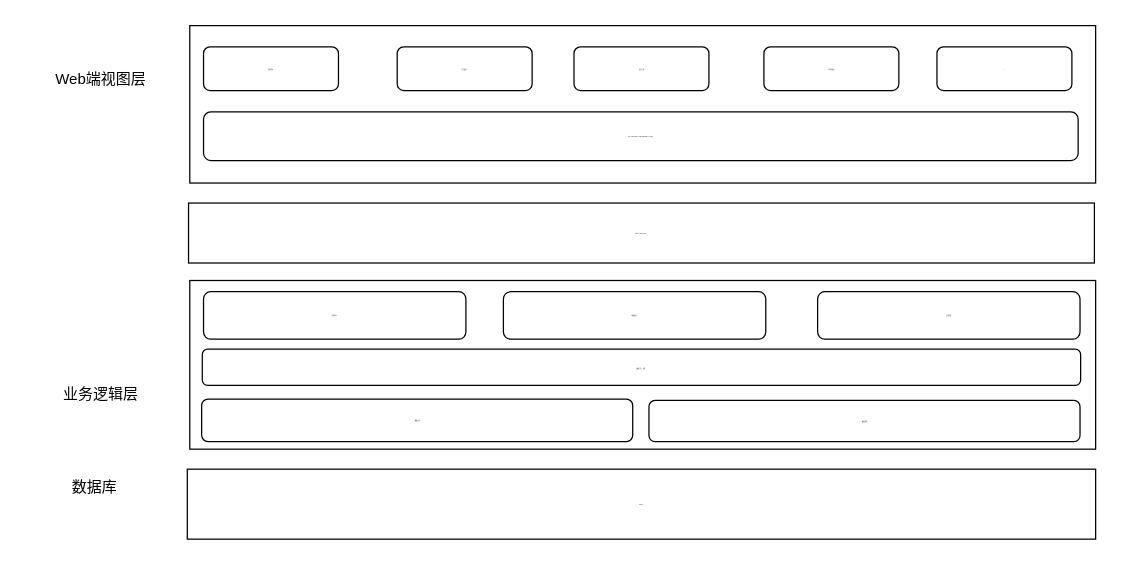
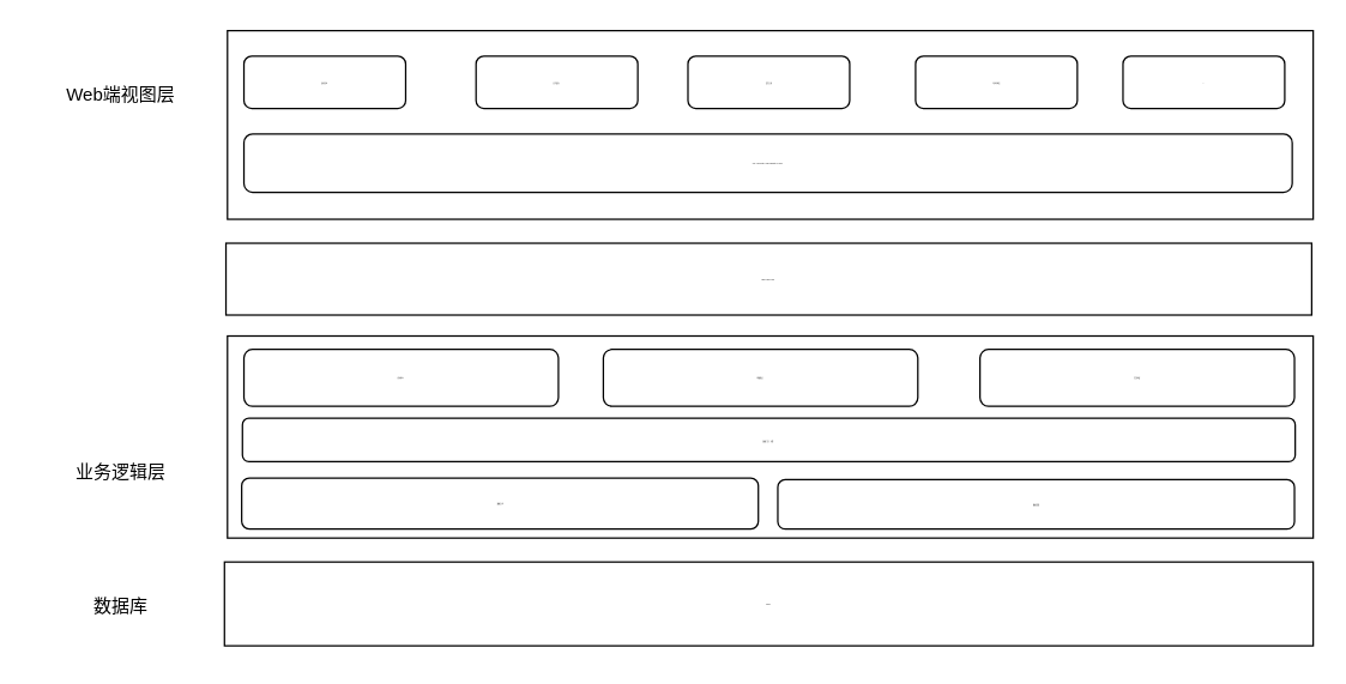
  <mxCell id="0" />
  <mxCell id="1" parent="0" />
  <mxCell id="2" value="" style="rounded=0;whiteSpace=wrap;html=1;fontSize=9;" vertex="1" parent="1"><mxGeometry x="151" y="20" width="725" height="126" as="geometry" /></mxCell>
  <mxCell id="3" value="注册登录" style="rounded=1;whiteSpace=wrap;html=1;fontSize=1;" vertex="1" parent="1"><mxGeometry x="162" y="37" width="108" height="35" as="geometry" /></mxCell>
  <mxCell id="4" value="Vue /&amp;nbsp; Vue Router / Vuex / Element UI / GoJs" style="rounded=1;whiteSpace=wrap;html=1;fontSize=1;" vertex="1" parent="1"><mxGeometry x="162" y="89" width="700" height="39" as="geometry" /></mxCell>
  <mxCell id="5" value="axios / ajax / HTTP" style="rounded=0;whiteSpace=wrap;html=1;fontSize=1;" vertex="1" parent="1"><mxGeometry x="150" y="162" width="725" height="48" as="geometry" /></mxCell>
  <mxCell id="6" value="Web端视图层" style="rounded=0;whiteSpace=wrap;html=1;strokeColor=#FFFFFF;" vertex="1" parent="1"><mxGeometry x="20" y="33" width="120" height="60" as="geometry" /></mxCell>
  <mxCell id="7" value="" style="rounded=0;whiteSpace=wrap;html=1;fontSize=1;" vertex="1" parent="1"><mxGeometry x="151" y="224" width="725" height="135" as="geometry" /></mxCell>
  <mxCell id="8" value="业务逻辑层" style="rounded=0;whiteSpace=wrap;html=1;strokeColor=#FFFFFF;" vertex="1" parent="1"><mxGeometry x="20" y="285" width="120" height="60" as="geometry" /></mxCell>
  <mxCell id="9" value="数据上报" style="rounded=1;whiteSpace=wrap;html=1;strokeColor=#000000;fontSize=1;" vertex="1" parent="1"><mxGeometry x="160.5" y="319" width="345" height="34" as="geometry" /></mxCell>
  <mxCell id="10" value="数据采集" style="rounded=1;whiteSpace=wrap;html=1;strokeColor=#000000;fontSize=1;" vertex="1" parent="1"><mxGeometry x="518.5" y="320" width="345" height="33" as="geometry" /></mxCell>
  <mxCell id="11" value="数据聚合、计算" style="rounded=1;whiteSpace=wrap;html=1;strokeColor=#000000;fontSize=1;" vertex="1" parent="1"><mxGeometry x="161" y="279" width="703" height="29" as="geometry" /></mxCell>
  <mxCell id="12" value="告警工单" style="rounded=1;whiteSpace=wrap;html=1;fontSize=1;" vertex="1" parent="1"><mxGeometry x="458.5" y="37" width="108" height="35" as="geometry" /></mxCell>
  <mxCell id="13" value="....." style="rounded=1;whiteSpace=wrap;html=1;fontSize=1;" vertex="1" parent="1"><mxGeometry x="749" y="37" width="108" height="35" as="geometry" /></mxCell>
  <mxCell id="14" value="日志查询" style="rounded=1;whiteSpace=wrap;html=1;fontSize=1;" vertex="1" parent="1"><mxGeometry x="317" y="37" width="108" height="35" as="geometry" /></mxCell>
  <mxCell id="15" value="可视化报表" style="rounded=1;whiteSpace=wrap;html=1;fontSize=1;" vertex="1" parent="1"><mxGeometry x="610.5" y="37" width="108" height="35" as="geometry" /></mxCell>
  <mxCell id="16" value="实时检测" style="rounded=1;whiteSpace=wrap;html=1;strokeColor=#000000;fontSize=1;" vertex="1" parent="1"><mxGeometry x="162" y="233" width="210" height="38" as="geometry" /></mxCell>
  <mxCell id="17" value="逻辑验证" style="rounded=1;whiteSpace=wrap;html=1;strokeColor=#000000;fontSize=1;" vertex="1" parent="1"><mxGeometry x="402" y="233" width="210" height="38" as="geometry" /></mxCell>
  <mxCell id="18" value="告警分析" style="rounded=1;whiteSpace=wrap;html=1;strokeColor=#000000;fontSize=1;" vertex="1" parent="1"><mxGeometry x="653.5" y="233" width="210" height="38" as="geometry" /></mxCell>
  <mxCell id="19" value="mysql" style="rounded=0;whiteSpace=wrap;html=1;strokeColor=#000000;fontSize=1;" vertex="1" parent="1"><mxGeometry x="149" y="375" width="727" height="56" as="geometry" /></mxCell>
- <mxCell id="20" value="数据库" style="rounded=0;whiteSpace=wrap;html=1;strokeColor=#FFFFFF;" vertex="1" parent="1"><mxGeometry x="15" y="360" width="120" height="60" as="geometry" /></mxCell>
+ <mxCell id="20" value="数据库" style="rounded=0;whiteSpace=wrap;html=1;strokeColor=#FFFFFF;" vertex="1" parent="1"><mxGeometry x="20" y="375" width="120" height="60" as="geometry" /></mxCell>
